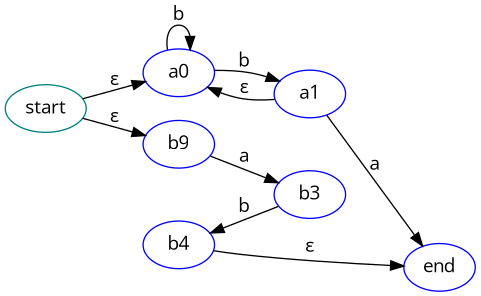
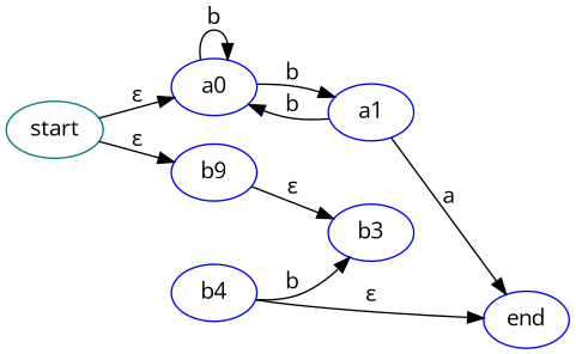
  digraph {
    fontname="Open Sans"
    rankdir=LR
    node [color=blue fontname="Open Sans"]
    edge [fontname="Open Sans"]
    a0
    a1
    n3 [label=b9]
    b3
    b4
    end
    start [color=teal]
    subgraph sub_1 {
      a0
      a1
    }
    subgraph sub_2 {
      n3
      b3
      b4
    }
    a0 -> a0 [label=b]
    a0 -> a1 [label=b]
-   a1 -> a0 [label="ε"]
+   a1 -> a0 [label=b]
    a1 -> end [label=a]
-   n3 -> b3 [label=a]
-   b3 -> b4 [label=b]
+   n3 -> b3 [label="ε"]
+   b4 -> b3 [label=b]
    b4 -> end [label="ε"]
    start -> a0 [label="ε"]
    start -> n3 [label="ε"]
  }
